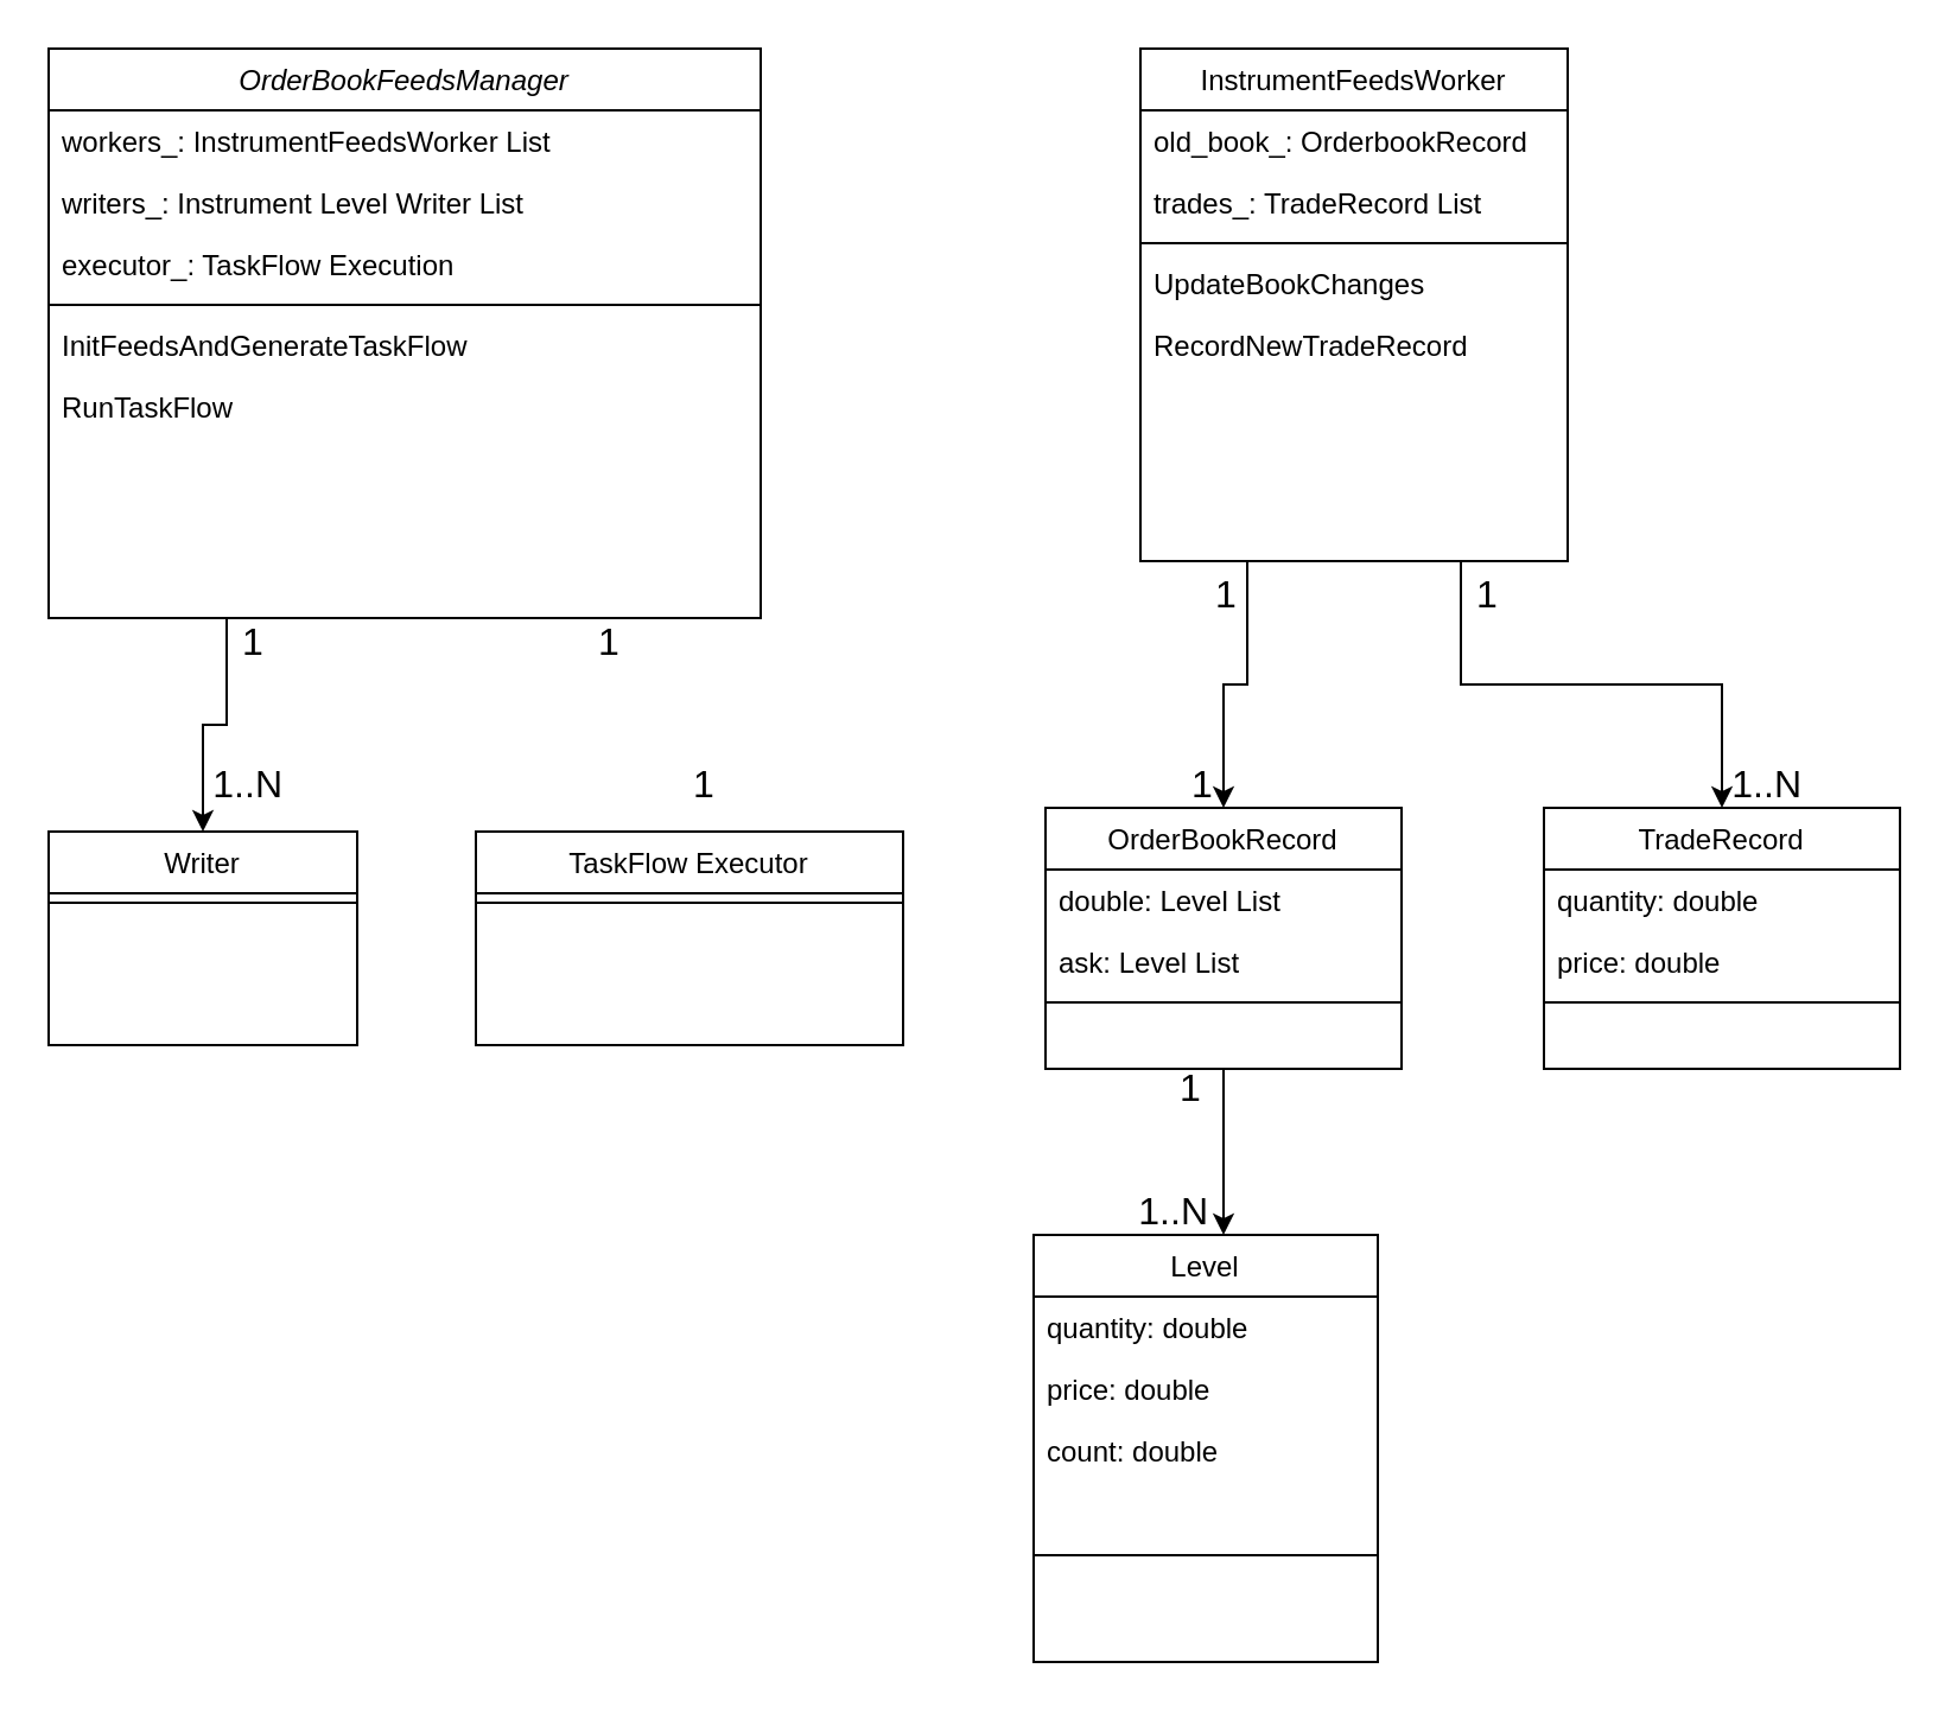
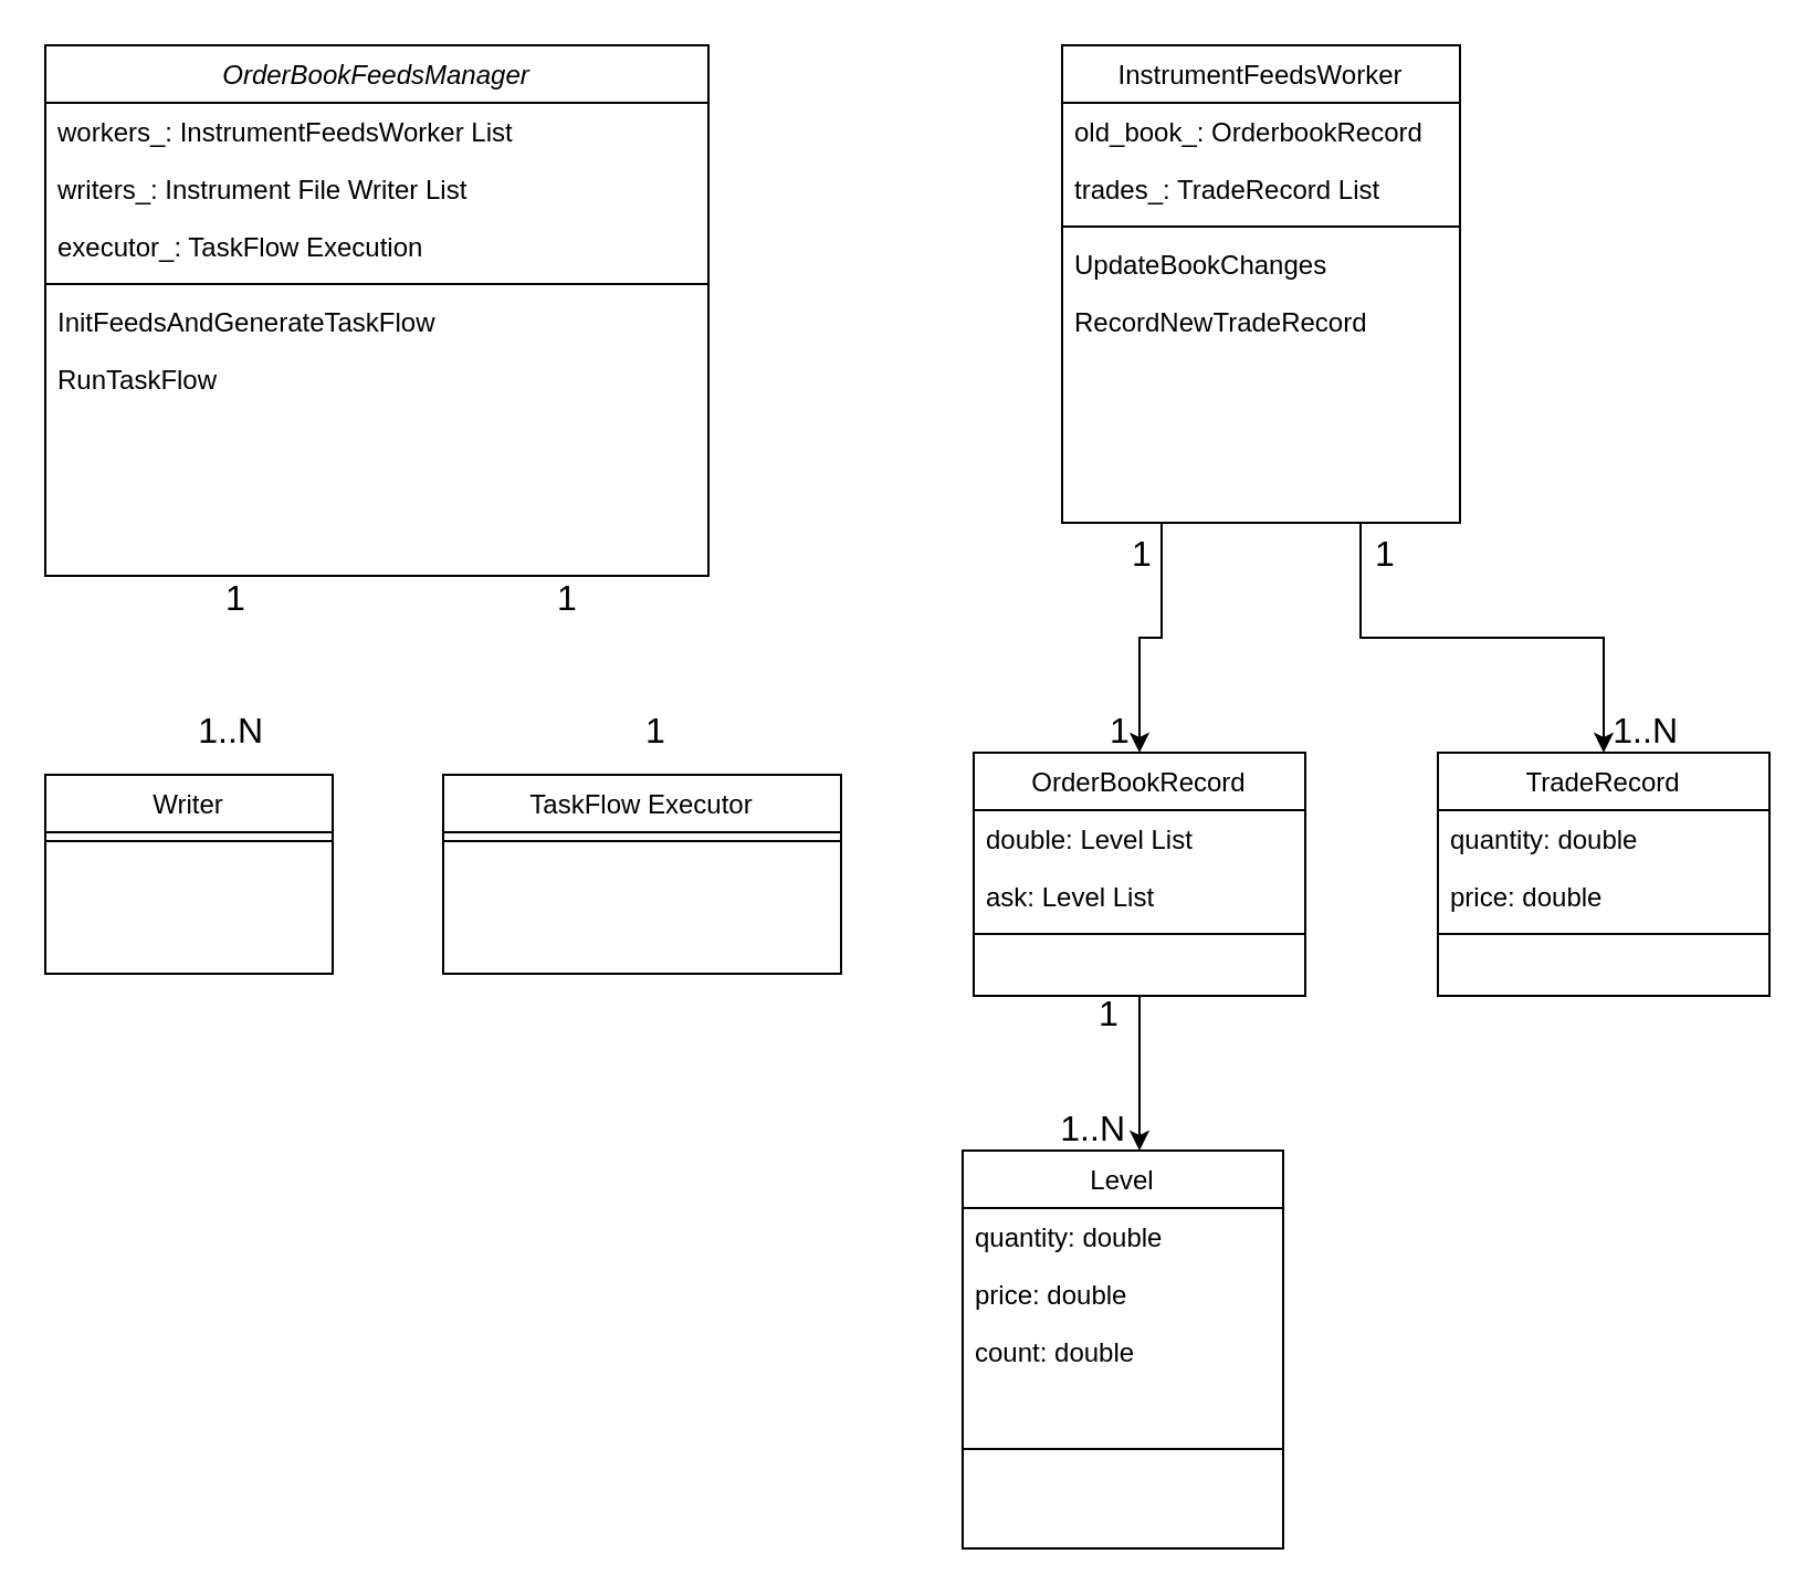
  <mxCell id="0" />
  <mxCell id="1" parent="0" />
- <mxCell id="2" style="edgeStyle=orthogonalEdgeStyle;rounded=0;orthogonalLoop=1;jettySize=auto;html=1;exitX=0.25;exitY=1;exitDx=0;exitDy=0;fontSize=15;" edge="1" parent="1" source="3" target="20"><mxGeometry relative="1" as="geometry" /></mxCell>
  <mxCell id="3" value="OrderBookFeedsManager" style="swimlane;fontStyle=2;align=center;verticalAlign=top;childLayout=stackLayout;horizontal=1;startSize=26;horizontalStack=0;resizeParent=1;resizeLast=0;collapsible=1;marginBottom=0;rounded=0;shadow=0;strokeWidth=1;" parent="1" vertex="1"><mxGeometry x="20" y="20" width="300" height="240" as="geometry"><mxRectangle x="230" y="140" width="160" height="26" as="alternateBounds" /></mxGeometry></mxCell>
  <mxCell id="4" value="workers_: InstrumentFeedsWorker List" style="text;align=left;verticalAlign=top;spacingLeft=4;spacingRight=4;overflow=hidden;rotatable=0;points=[[0,0.5],[1,0.5]];portConstraint=eastwest;" parent="3" vertex="1"><mxGeometry y="26" width="300" height="26" as="geometry" /></mxCell>
- <mxCell id="5" value="writers_: Instrument Level Writer List" style="text;align=left;verticalAlign=top;spacingLeft=4;spacingRight=4;overflow=hidden;rotatable=0;points=[[0,0.5],[1,0.5]];portConstraint=eastwest;rounded=0;shadow=0;html=0;" parent="3" vertex="1"><mxGeometry y="52" width="300" height="26" as="geometry" /></mxCell>
+ <mxCell id="5" value="writers_: Instrument File Writer List" style="text;align=left;verticalAlign=top;spacingLeft=4;spacingRight=4;overflow=hidden;rotatable=0;points=[[0,0.5],[1,0.5]];portConstraint=eastwest;rounded=0;shadow=0;html=0;" parent="3" vertex="1"><mxGeometry y="52" width="300" height="26" as="geometry" /></mxCell>
  <mxCell id="6" value="executor_: TaskFlow Execution" style="text;align=left;verticalAlign=top;spacingLeft=4;spacingRight=4;overflow=hidden;rotatable=0;points=[[0,0.5],[1,0.5]];portConstraint=eastwest;rounded=0;shadow=0;html=0;" parent="3" vertex="1"><mxGeometry y="78" width="300" height="26" as="geometry" /></mxCell>
  <mxCell id="7" value="" style="line;html=1;strokeWidth=1;align=left;verticalAlign=middle;spacingTop=-1;spacingLeft=3;spacingRight=3;rotatable=0;labelPosition=right;points=[];portConstraint=eastwest;" parent="3" vertex="1"><mxGeometry y="104" width="300" height="8" as="geometry" /></mxCell>
  <mxCell id="8" value="InitFeedsAndGenerateTaskFlow" style="text;align=left;verticalAlign=top;spacingLeft=4;spacingRight=4;overflow=hidden;rotatable=0;points=[[0,0.5],[1,0.5]];portConstraint=eastwest;" parent="3" vertex="1"><mxGeometry y="112" width="300" height="26" as="geometry" /></mxCell>
  <mxCell id="9" value="RunTaskFlow" style="text;align=left;verticalAlign=top;spacingLeft=4;spacingRight=4;overflow=hidden;rotatable=0;points=[[0,0.5],[1,0.5]];portConstraint=eastwest;" vertex="1" parent="3"><mxGeometry y="138" width="300" height="26" as="geometry" /></mxCell>
  <mxCell id="10" style="edgeStyle=orthogonalEdgeStyle;rounded=0;orthogonalLoop=1;jettySize=auto;html=1;exitX=0.25;exitY=1;exitDx=0;exitDy=0;fontSize=15;" edge="1" parent="1" source="12" target="27"><mxGeometry relative="1" as="geometry" /></mxCell>
  <mxCell id="11" style="edgeStyle=orthogonalEdgeStyle;rounded=0;orthogonalLoop=1;jettySize=auto;html=1;exitX=0.75;exitY=1;exitDx=0;exitDy=0;fontSize=15;" edge="1" parent="1" source="12" target="31"><mxGeometry relative="1" as="geometry" /></mxCell>
  <mxCell id="12" value="InstrumentFeedsWorker" style="swimlane;fontStyle=0;align=center;verticalAlign=top;childLayout=stackLayout;horizontal=1;startSize=26;horizontalStack=0;resizeParent=1;resizeLast=0;collapsible=1;marginBottom=0;rounded=0;shadow=0;strokeWidth=1;" parent="1" vertex="1"><mxGeometry x="480" y="20" width="180" height="216" as="geometry"><mxRectangle x="550" y="140" width="160" height="26" as="alternateBounds" /></mxGeometry></mxCell>
  <mxCell id="13" value="old_book_: OrderbookRecord" style="text;align=left;verticalAlign=top;spacingLeft=4;spacingRight=4;overflow=hidden;rotatable=0;points=[[0,0.5],[1,0.5]];portConstraint=eastwest;" parent="12" vertex="1"><mxGeometry y="26" width="180" height="26" as="geometry" /></mxCell>
  <mxCell id="14" value="trades_: TradeRecord List" style="text;align=left;verticalAlign=top;spacingLeft=4;spacingRight=4;overflow=hidden;rotatable=0;points=[[0,0.5],[1,0.5]];portConstraint=eastwest;rounded=0;shadow=0;html=0;" parent="12" vertex="1"><mxGeometry y="52" width="180" height="26" as="geometry" /></mxCell>
  <mxCell id="15" value="" style="line;html=1;strokeWidth=1;align=left;verticalAlign=middle;spacingTop=-1;spacingLeft=3;spacingRight=3;rotatable=0;labelPosition=right;points=[];portConstraint=eastwest;" parent="12" vertex="1"><mxGeometry y="78" width="180" height="8" as="geometry" /></mxCell>
  <mxCell id="16" value="UpdateBookChanges" style="text;align=left;verticalAlign=top;spacingLeft=4;spacingRight=4;overflow=hidden;rotatable=0;points=[[0,0.5],[1,0.5]];portConstraint=eastwest;" parent="12" vertex="1"><mxGeometry y="86" width="180" height="26" as="geometry" /></mxCell>
  <mxCell id="17" value="RecordNewTradeRecord" style="text;align=left;verticalAlign=top;spacingLeft=4;spacingRight=4;overflow=hidden;rotatable=0;points=[[0,0.5],[1,0.5]];portConstraint=eastwest;" parent="12" vertex="1"><mxGeometry y="112" width="180" height="26" as="geometry" /></mxCell>
  <mxCell id="18" value="TaskFlow Executor" style="swimlane;fontStyle=0;align=center;verticalAlign=top;childLayout=stackLayout;horizontal=1;startSize=26;horizontalStack=0;resizeParent=1;resizeLast=0;collapsible=1;marginBottom=0;rounded=0;shadow=0;strokeWidth=1;" vertex="1" parent="1"><mxGeometry x="200" y="350" width="180" height="90" as="geometry"><mxRectangle x="550" y="140" width="160" height="26" as="alternateBounds" /></mxGeometry></mxCell>
  <mxCell id="19" value="" style="line;html=1;strokeWidth=1;align=left;verticalAlign=middle;spacingTop=-1;spacingLeft=3;spacingRight=3;rotatable=0;labelPosition=right;points=[];portConstraint=eastwest;" vertex="1" parent="18"><mxGeometry y="26" width="180" height="8" as="geometry" /></mxCell>
  <mxCell id="20" value="Writer" style="swimlane;fontStyle=0;align=center;verticalAlign=top;childLayout=stackLayout;horizontal=1;startSize=26;horizontalStack=0;resizeParent=1;resizeLast=0;collapsible=1;marginBottom=0;rounded=0;shadow=0;strokeWidth=1;" vertex="1" parent="1"><mxGeometry x="20" y="350" width="130" height="90" as="geometry"><mxRectangle x="550" y="140" width="160" height="26" as="alternateBounds" /></mxGeometry></mxCell>
  <mxCell id="21" value="" style="line;html=1;strokeWidth=1;align=left;verticalAlign=middle;spacingTop=-1;spacingLeft=3;spacingRight=3;rotatable=0;labelPosition=right;points=[];portConstraint=eastwest;" vertex="1" parent="20"><mxGeometry y="26" width="130" height="8" as="geometry" /></mxCell>
  <mxCell id="22" value="1" style="resizable=0;align=left;verticalAlign=bottom;labelBackgroundColor=none;fontSize=16;" connectable="0" vertex="1" parent="1"><mxGeometry x="100" y="280" as="geometry" /></mxCell>
  <mxCell id="23" value="1..N" style="resizable=0;align=right;verticalAlign=bottom;labelBackgroundColor=none;fontSize=16;" connectable="0" vertex="1" parent="1"><mxGeometry x="120" y="340" as="geometry" /></mxCell>
  <mxCell id="24" value="1" style="resizable=0;align=left;verticalAlign=bottom;labelBackgroundColor=none;fontSize=16;" connectable="0" vertex="1" parent="1"><mxGeometry x="250" y="280" as="geometry" /></mxCell>
  <mxCell id="25" value="1" style="resizable=0;align=left;verticalAlign=bottom;labelBackgroundColor=none;fontSize=16;" connectable="0" vertex="1" parent="1"><mxGeometry x="290" y="340" as="geometry" /></mxCell>
  <mxCell id="26" style="edgeStyle=orthogonalEdgeStyle;rounded=0;orthogonalLoop=1;jettySize=auto;html=1;exitX=0.5;exitY=1;exitDx=0;exitDy=0;entryX=0.5;entryY=0;entryDx=0;entryDy=0;fontSize=15;" edge="1" parent="1" source="27"><mxGeometry relative="1" as="geometry"><mxPoint x="515" y="520" as="targetPoint" /></mxGeometry></mxCell>
  <mxCell id="27" value="OrderBookRecord" style="swimlane;fontStyle=0;align=center;verticalAlign=top;childLayout=stackLayout;horizontal=1;startSize=26;horizontalStack=0;resizeParent=1;resizeLast=0;collapsible=1;marginBottom=0;rounded=0;shadow=0;strokeWidth=1;" vertex="1" parent="1"><mxGeometry x="440" y="340" width="150" height="110" as="geometry"><mxRectangle x="550" y="140" width="160" height="26" as="alternateBounds" /></mxGeometry></mxCell>
  <mxCell id="28" value="double: Level List" style="text;align=left;verticalAlign=top;spacingLeft=4;spacingRight=4;overflow=hidden;rotatable=0;points=[[0,0.5],[1,0.5]];portConstraint=eastwest;" vertex="1" parent="27"><mxGeometry y="26" width="150" height="26" as="geometry" /></mxCell>
  <mxCell id="29" value="ask: Level List" style="text;align=left;verticalAlign=top;spacingLeft=4;spacingRight=4;overflow=hidden;rotatable=0;points=[[0,0.5],[1,0.5]];portConstraint=eastwest;rounded=0;shadow=0;html=0;" vertex="1" parent="27"><mxGeometry y="52" width="150" height="26" as="geometry" /></mxCell>
  <mxCell id="30" value="" style="line;html=1;strokeWidth=1;align=left;verticalAlign=middle;spacingTop=-1;spacingLeft=3;spacingRight=3;rotatable=0;labelPosition=right;points=[];portConstraint=eastwest;" vertex="1" parent="27"><mxGeometry y="78" width="150" height="8" as="geometry" /></mxCell>
  <mxCell id="31" value="TradeRecord" style="swimlane;fontStyle=0;align=center;verticalAlign=top;childLayout=stackLayout;horizontal=1;startSize=26;horizontalStack=0;resizeParent=1;resizeLast=0;collapsible=1;marginBottom=0;rounded=0;shadow=0;strokeWidth=1;" vertex="1" parent="1"><mxGeometry x="650" y="340" width="150" height="110" as="geometry"><mxRectangle x="550" y="140" width="160" height="26" as="alternateBounds" /></mxGeometry></mxCell>
  <mxCell id="32" value="quantity: double" style="text;align=left;verticalAlign=top;spacingLeft=4;spacingRight=4;overflow=hidden;rotatable=0;points=[[0,0.5],[1,0.5]];portConstraint=eastwest;" vertex="1" parent="31"><mxGeometry y="26" width="150" height="26" as="geometry" /></mxCell>
  <mxCell id="33" value="price: double" style="text;align=left;verticalAlign=top;spacingLeft=4;spacingRight=4;overflow=hidden;rotatable=0;points=[[0,0.5],[1,0.5]];portConstraint=eastwest;rounded=0;shadow=0;html=0;" vertex="1" parent="31"><mxGeometry y="52" width="150" height="26" as="geometry" /></mxCell>
  <mxCell id="34" value="" style="line;html=1;strokeWidth=1;align=left;verticalAlign=middle;spacingTop=-1;spacingLeft=3;spacingRight=3;rotatable=0;labelPosition=right;points=[];portConstraint=eastwest;" vertex="1" parent="31"><mxGeometry y="78" width="150" height="8" as="geometry" /></mxCell>
  <mxCell id="35" value="1" style="resizable=0;align=left;verticalAlign=bottom;labelBackgroundColor=none;fontSize=16;" connectable="0" vertex="1" parent="1"><mxGeometry x="510" y="260" as="geometry" /></mxCell>
  <mxCell id="36" value="1" style="resizable=0;align=left;verticalAlign=bottom;labelBackgroundColor=none;fontSize=16;" connectable="0" vertex="1" parent="1"><mxGeometry x="620" y="260" as="geometry" /></mxCell>
  <mxCell id="37" value="1..N" style="resizable=0;align=right;verticalAlign=bottom;labelBackgroundColor=none;fontSize=16;" connectable="0" vertex="1" parent="1"><mxGeometry x="760" y="340" as="geometry" /></mxCell>
  <mxCell id="38" value="1" style="resizable=0;align=left;verticalAlign=bottom;labelBackgroundColor=none;fontSize=16;" connectable="0" vertex="1" parent="1"><mxGeometry x="500" y="340" as="geometry" /></mxCell>
  <mxCell id="39" value="1" style="resizable=0;align=left;verticalAlign=bottom;labelBackgroundColor=none;fontSize=16;" connectable="0" vertex="1" parent="1"><mxGeometry x="480" y="350" as="geometry"><mxPoint x="15" y="118" as="offset" /></mxGeometry></mxCell>
  <mxCell id="40" value="1..N" style="resizable=0;align=right;verticalAlign=bottom;labelBackgroundColor=none;fontSize=16;" connectable="0" vertex="1" parent="1"><mxGeometry x="510" y="520" as="geometry" /></mxCell>
  <mxCell id="41" value="Level" style="swimlane;fontStyle=0;align=center;verticalAlign=top;childLayout=stackLayout;horizontal=1;startSize=26;horizontalStack=0;resizeParent=1;resizeLast=0;collapsible=1;marginBottom=0;rounded=0;shadow=0;strokeWidth=1;" vertex="1" parent="1"><mxGeometry x="435" y="520" width="145" height="180" as="geometry"><mxRectangle x="550" y="140" width="160" height="26" as="alternateBounds" /></mxGeometry></mxCell>
  <mxCell id="42" value="quantity: double" style="text;align=left;verticalAlign=top;spacingLeft=4;spacingRight=4;overflow=hidden;rotatable=0;points=[[0,0.5],[1,0.5]];portConstraint=eastwest;" vertex="1" parent="41"><mxGeometry y="26" width="145" height="26" as="geometry" /></mxCell>
  <mxCell id="43" value="price: double" style="text;align=left;verticalAlign=top;spacingLeft=4;spacingRight=4;overflow=hidden;rotatable=0;points=[[0,0.5],[1,0.5]];portConstraint=eastwest;rounded=0;shadow=0;html=0;" vertex="1" parent="41"><mxGeometry y="52" width="145" height="26" as="geometry" /></mxCell>
  <mxCell id="44" value="count: double" style="text;align=left;verticalAlign=top;spacingLeft=4;spacingRight=4;overflow=hidden;rotatable=0;points=[[0,0.5],[1,0.5]];portConstraint=eastwest;rounded=0;shadow=0;html=0;" vertex="1" parent="41"><mxGeometry y="78" width="145" height="26" as="geometry" /></mxCell>
  <mxCell id="45" value="" style="line;html=1;strokeWidth=1;align=left;verticalAlign=middle;spacingTop=-1;spacingLeft=3;spacingRight=3;rotatable=0;labelPosition=right;points=[];portConstraint=eastwest;" vertex="1" parent="41"><mxGeometry y="104" width="145" height="62" as="geometry" /></mxCell>
